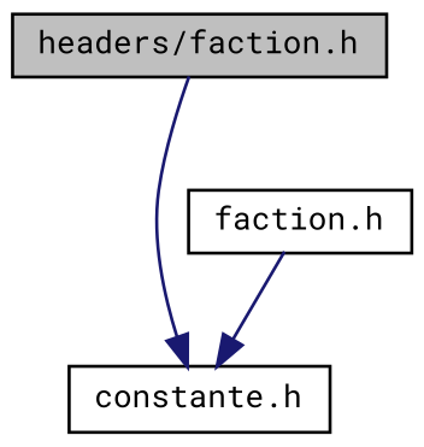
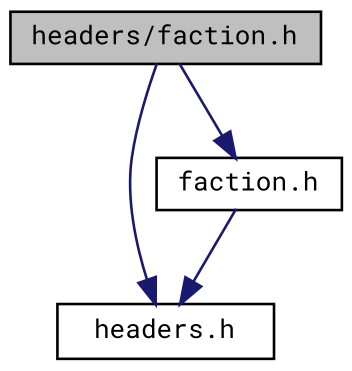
  digraph {
    fontname="Roboto Mono"
    node [color=black fillcolor=white fontname="Roboto Mono" fontsize=10 shape=record style=filled]
    edge [color=midnightblue fontname="Roboto Mono" fontsize=10 labelfontname=Helvetica labelfontsize=10 style=solid]
    n1 [fillcolor=grey75 fontcolor=black height=0.2 label="headers/faction.h" width=0.4]
-   n2 [height=0.2 label="constante.h" width=0.4]
+   n2 [height=0.2 label="headers.h" width=0.4]
    n3 [height=0.2 label="faction.h" width=0.4]
    n1 -> n2
+   n1 -> n3
    n3 -> n2
  }
